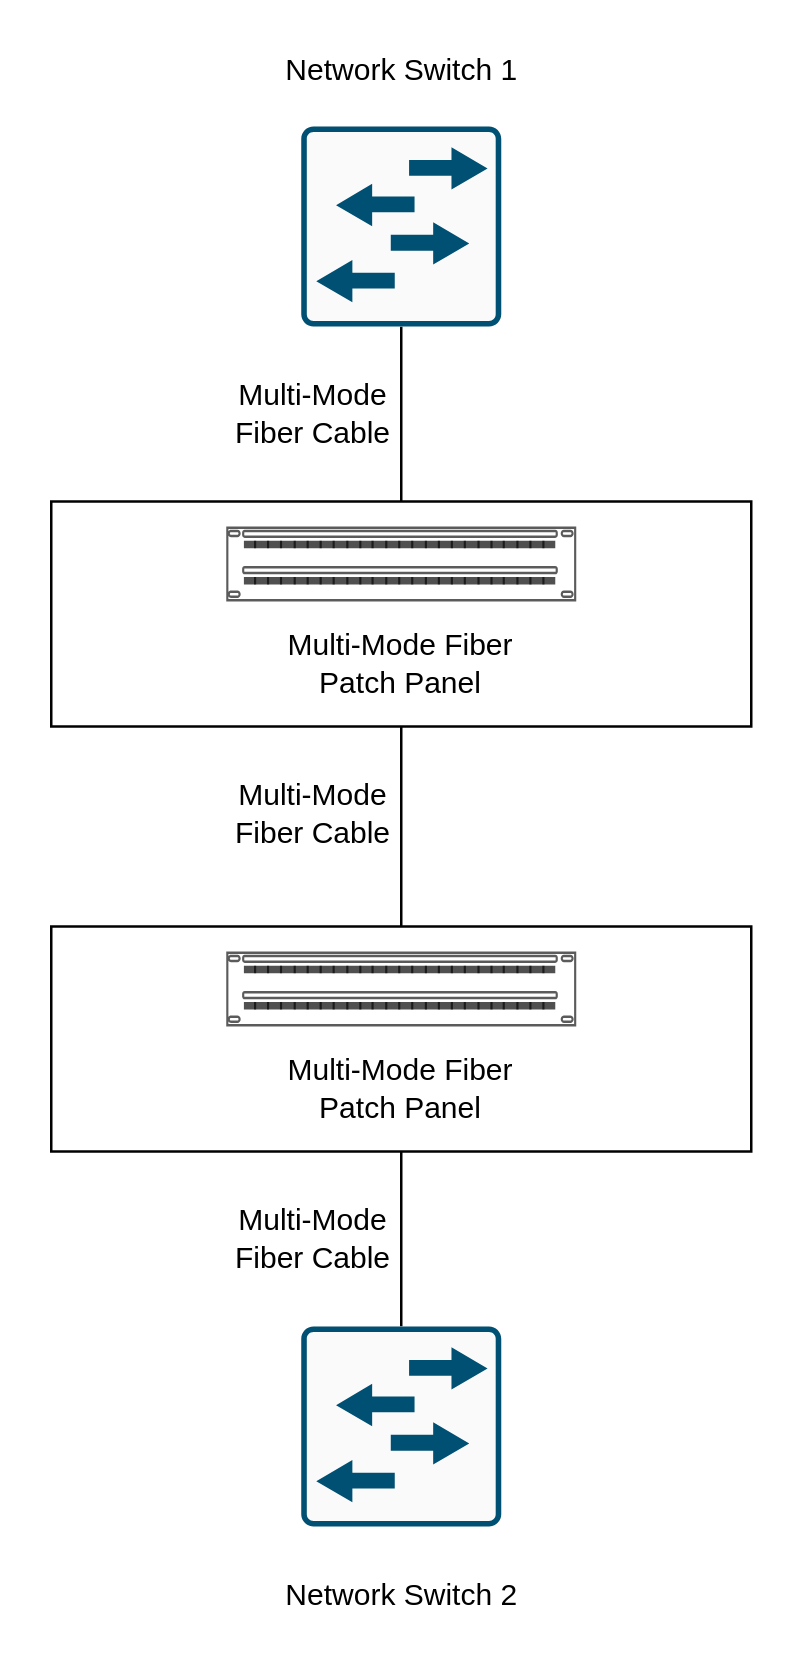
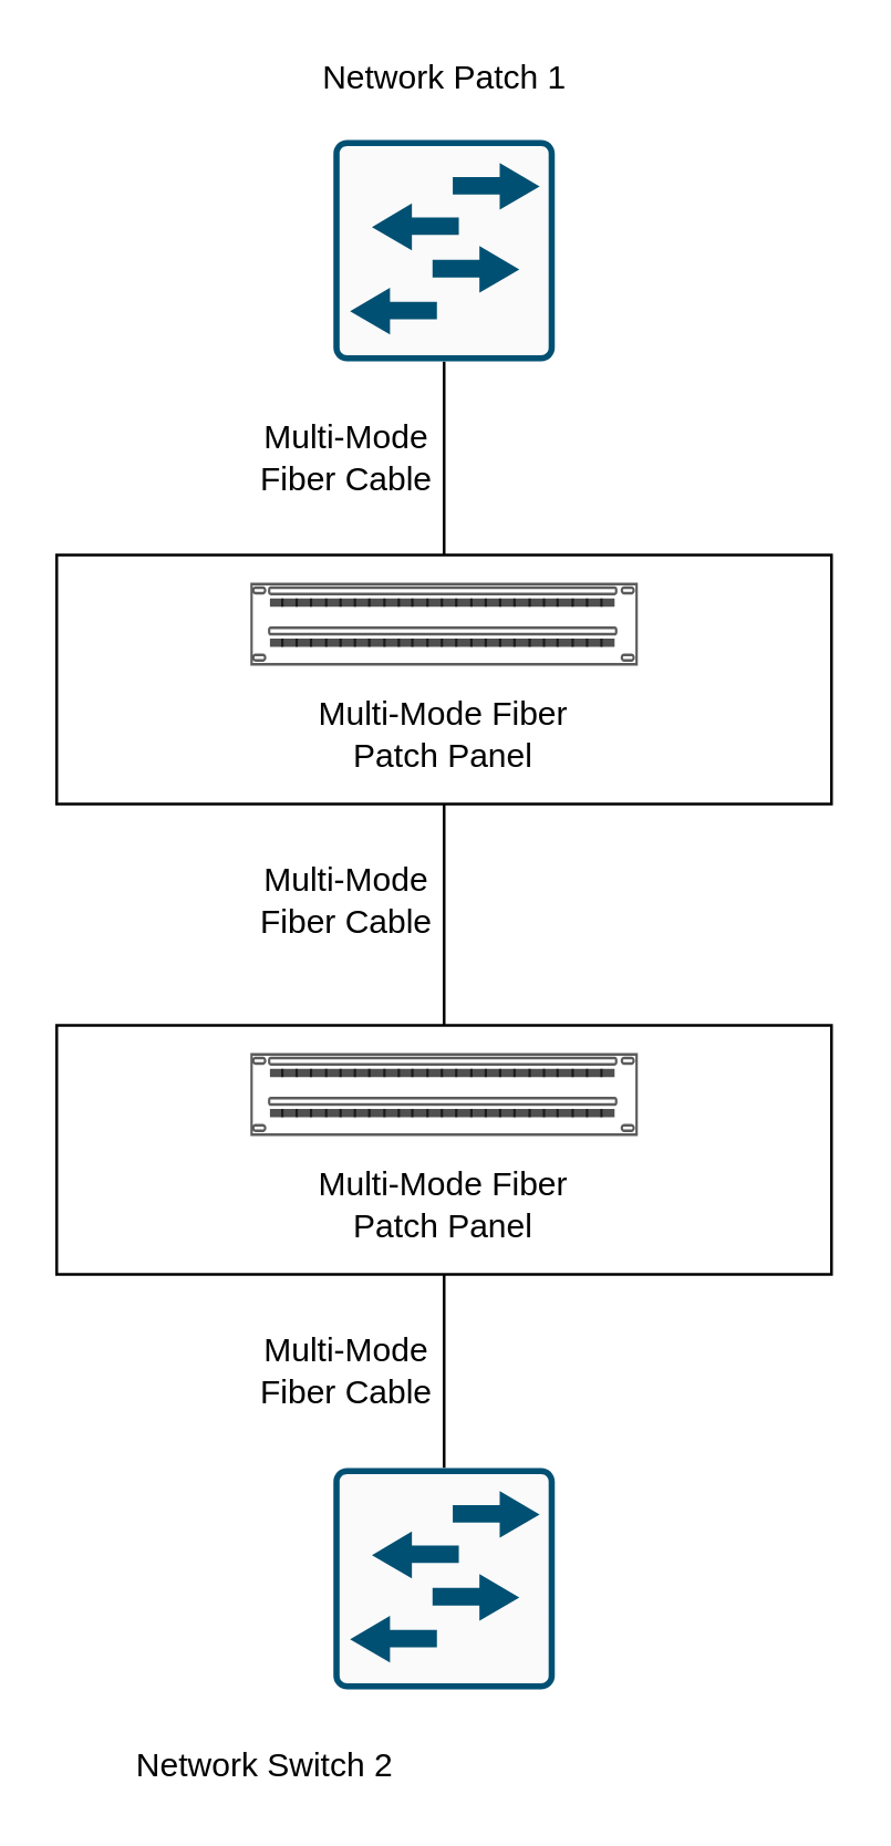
  <mxCell id="0" />
  <mxCell id="1" parent="0" />
  <mxCell id="2" style="edgeStyle=orthogonalEdgeStyle;rounded=0;orthogonalLoop=1;jettySize=auto;html=1;exitX=0.5;exitY=0;exitDx=0;exitDy=0;entryX=0.5;entryY=1;entryDx=0;entryDy=0;entryPerimeter=0;endArrow=none;endFill=0;" edge="1" parent="1" source="3" target="12"><mxGeometry relative="1" as="geometry" /></mxCell>
  <mxCell id="3" value="" style="rounded=0;whiteSpace=wrap;html=1;" vertex="1" parent="1"><mxGeometry x="20" y="200" width="280" height="90" as="geometry" /></mxCell>
  <mxCell id="4" value="" style="strokeColor=#666666;html=1;labelPosition=right;align=left;spacingLeft=15;shadow=0;dashed=0;outlineConnect=0;shape=mxgraph.rack.general.cat5e_enhanced_patch_panel_48_ports;" vertex="1" parent="1"><mxGeometry x="90" y="210" width="140" height="30" as="geometry" /></mxCell>
  <mxCell id="5" value="Multi-Mode Fiber Patch Panel" style="text;html=1;strokeColor=none;fillColor=none;align=center;verticalAlign=middle;whiteSpace=wrap;rounded=0;" vertex="1" parent="1"><mxGeometry x="100" y="250" width="120" height="30" as="geometry" /></mxCell>
  <mxCell id="6" style="edgeStyle=orthogonalEdgeStyle;rounded=0;orthogonalLoop=1;jettySize=auto;html=1;exitX=0.5;exitY=0;exitDx=0;exitDy=0;entryX=0.5;entryY=1;entryDx=0;entryDy=0;endArrow=none;endFill=0;" edge="1" parent="1" source="7" target="3"><mxGeometry relative="1" as="geometry" /></mxCell>
  <mxCell id="7" value="" style="rounded=0;whiteSpace=wrap;html=1;" vertex="1" parent="1"><mxGeometry x="20" y="370" width="280" height="90" as="geometry" /></mxCell>
  <mxCell id="8" value="" style="strokeColor=#666666;html=1;labelPosition=right;align=left;spacingLeft=15;shadow=0;dashed=0;outlineConnect=0;shape=mxgraph.rack.general.cat5e_enhanced_patch_panel_48_ports;" vertex="1" parent="1"><mxGeometry x="90" y="380" width="140" height="30" as="geometry" /></mxCell>
  <mxCell id="9" value="Multi-Mode Fiber Patch Panel" style="text;html=1;strokeColor=none;fillColor=none;align=center;verticalAlign=middle;whiteSpace=wrap;rounded=0;" vertex="1" parent="1"><mxGeometry x="100" y="420" width="120" height="30" as="geometry" /></mxCell>
  <mxCell id="10" style="edgeStyle=orthogonalEdgeStyle;rounded=0;orthogonalLoop=1;jettySize=auto;html=1;exitX=0.5;exitY=0;exitDx=0;exitDy=0;exitPerimeter=0;entryX=0.5;entryY=1;entryDx=0;entryDy=0;endArrow=none;endFill=0;" edge="1" parent="1" source="11" target="7"><mxGeometry relative="1" as="geometry" /></mxCell>
  <mxCell id="11" value="" style="points=[[0.015,0.015,0],[0.985,0.015,0],[0.985,0.985,0],[0.015,0.985,0],[0.25,0,0],[0.5,0,0],[0.75,0,0],[1,0.25,0],[1,0.5,0],[1,0.75,0],[0.75,1,0],[0.5,1,0],[0.25,1,0],[0,0.75,0],[0,0.5,0],[0,0.25,0]];verticalLabelPosition=bottom;html=1;verticalAlign=top;aspect=fixed;align=center;pointerEvents=1;shape=mxgraph.cisco19.rect;prIcon=l2_switch;fillColor=#FAFAFA;strokeColor=#005073;" vertex="1" parent="1"><mxGeometry x="120" y="530" width="80" height="80" as="geometry" /></mxCell>
  <mxCell id="12" value="" style="points=[[0.015,0.015,0],[0.985,0.015,0],[0.985,0.985,0],[0.015,0.985,0],[0.25,0,0],[0.5,0,0],[0.75,0,0],[1,0.25,0],[1,0.5,0],[1,0.75,0],[0.75,1,0],[0.5,1,0],[0.25,1,0],[0,0.75,0],[0,0.5,0],[0,0.25,0]];verticalLabelPosition=bottom;html=1;verticalAlign=top;aspect=fixed;align=center;pointerEvents=1;shape=mxgraph.cisco19.rect;prIcon=l2_switch;fillColor=#FAFAFA;strokeColor=#005073;" vertex="1" parent="1"><mxGeometry x="120" y="50" width="80" height="80" as="geometry" /></mxCell>
- <mxCell id="13" value="Network Switch 1" style="text;html=1;strokeColor=none;fillColor=none;align=center;verticalAlign=middle;whiteSpace=wrap;rounded=0;" vertex="1" parent="1"><mxGeometry x="107.5" y="20" width="105" height="15" as="geometry" /></mxCell>
- <mxCell id="14" value="Network Switch 2" style="text;html=1;strokeColor=none;fillColor=none;align=center;verticalAlign=middle;whiteSpace=wrap;rounded=0;" vertex="1" parent="1"><mxGeometry x="107.5" y="630" width="105" height="15" as="geometry" /></mxCell>
+ <mxCell id="13" value="Network Patch 1" style="text;html=1;strokeColor=none;fillColor=none;align=center;verticalAlign=middle;whiteSpace=wrap;rounded=0;" vertex="1" parent="1"><mxGeometry x="107.5" y="20" width="105" height="15" as="geometry" /></mxCell>
+ <mxCell id="14" value="Network Switch 2" style="text;html=1;strokeColor=none;fillColor=none;align=center;verticalAlign=middle;whiteSpace=wrap;rounded=0;" vertex="1" parent="1"><mxGeometry x="42.5" y="630" width="105" height="15" as="geometry" /></mxCell>
  <mxCell id="15" value="Multi-Mode Fiber Cable" style="text;html=1;strokeColor=none;fillColor=none;align=center;verticalAlign=middle;whiteSpace=wrap;rounded=0;" vertex="1" parent="1"><mxGeometry x="90" y="150" width="70" height="30" as="geometry" /></mxCell>
  <mxCell id="16" value="Multi-Mode Fiber Cable" style="text;html=1;strokeColor=none;fillColor=none;align=center;verticalAlign=middle;whiteSpace=wrap;rounded=0;" vertex="1" parent="1"><mxGeometry x="90" y="310" width="70" height="30" as="geometry" /></mxCell>
  <mxCell id="17" value="Multi-Mode Fiber Cable" style="text;html=1;strokeColor=none;fillColor=none;align=center;verticalAlign=middle;whiteSpace=wrap;rounded=0;" vertex="1" parent="1"><mxGeometry x="90" y="480" width="70" height="30" as="geometry" /></mxCell>
